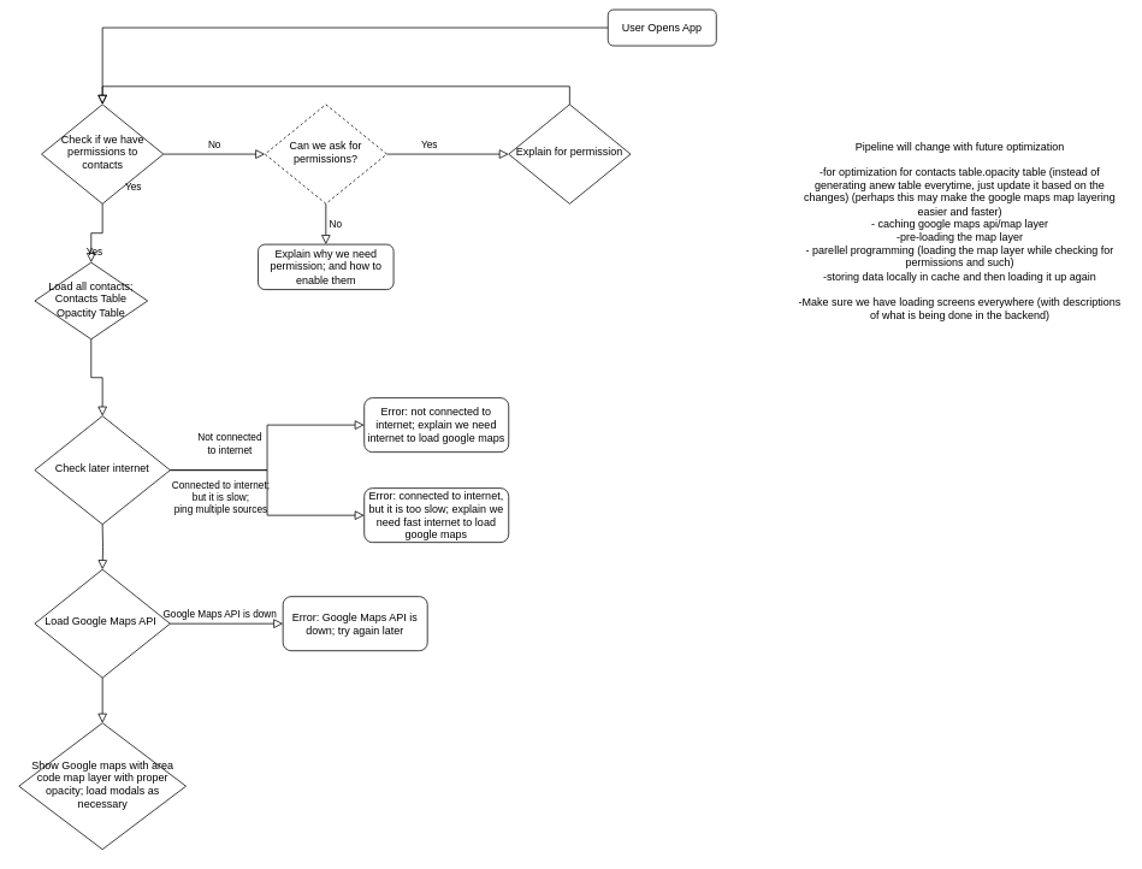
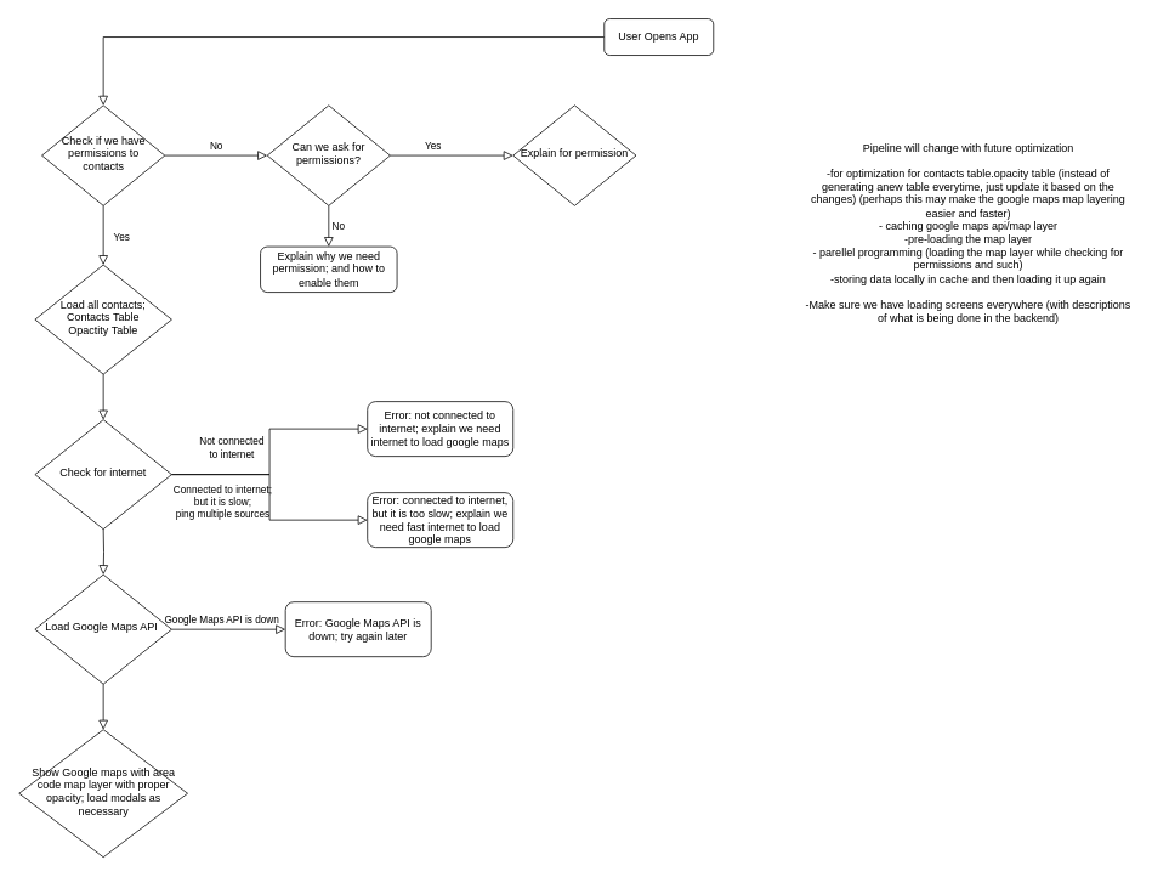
  <mxCell id="0" />
  <mxCell id="1" parent="0" />
  <mxCell id="2" value="" style="rounded=0;html=1;jettySize=auto;orthogonalLoop=1;fontSize=11;endArrow=block;endFill=0;endSize=8;strokeWidth=1;shadow=0;labelBackgroundColor=none;edgeStyle=orthogonalEdgeStyle;" parent="1" source="3" target="6" edge="1"><mxGeometry relative="1" as="geometry" /></mxCell>
- <mxCell id="3" value="User Opens App" style="rounded=1;whiteSpace=wrap;html=1;fontSize=12;glass=0;strokeWidth=1;shadow=0;" parent="1" vertex="1"><mxGeometry x="673" y="10" width="120" height="40" as="geometry" /></mxCell>
+ <mxCell id="3" value="User Opens App" style="rounded=1;whiteSpace=wrap;html=1;fontSize=12;glass=0;strokeWidth=1;shadow=0;" parent="1" vertex="1"><mxGeometry x="663" y="20" width="120" height="40" as="geometry" /></mxCell>
  <mxCell id="4" value="Yes" style="rounded=0;html=1;jettySize=auto;orthogonalLoop=1;fontSize=11;endArrow=block;endFill=0;endSize=8;strokeWidth=1;shadow=0;labelBackgroundColor=none;edgeStyle=orthogonalEdgeStyle;" parent="1" source="6" target="8" edge="1"><mxGeometry x="0.077" y="20" relative="1" as="geometry"><mxPoint as="offset" /></mxGeometry></mxCell>
  <mxCell id="5" value="No" style="edgeStyle=orthogonalEdgeStyle;rounded=0;html=1;jettySize=auto;orthogonalLoop=1;fontSize=11;endArrow=block;endFill=0;endSize=8;strokeWidth=1;shadow=0;labelBackgroundColor=none;entryX=0;entryY=0.5;entryDx=0;entryDy=0;" parent="1" source="6" target="20" edge="1"><mxGeometry y="10" relative="1" as="geometry"><mxPoint as="offset" /><mxPoint x="273" y="170" as="targetPoint" /></mxGeometry></mxCell>
  <mxCell id="6" value="Check if we have permissions&amp;nbsp;to contacts" style="rhombus;whiteSpace=wrap;html=1;shadow=0;fontFamily=Helvetica;fontSize=12;align=center;strokeWidth=1;spacing=6;spacingTop=-4;" parent="1" vertex="1"><mxGeometry x="45.5" y="115" width="135" height="110" as="geometry" /></mxCell>
  <mxCell id="7" value="" style="rounded=0;html=1;jettySize=auto;orthogonalLoop=1;fontSize=11;endArrow=block;endFill=0;endSize=8;strokeWidth=1;shadow=0;labelBackgroundColor=none;edgeStyle=orthogonalEdgeStyle;entryX=0.5;entryY=0;entryDx=0;entryDy=0;" parent="1" source="8" target="9" edge="1"><mxGeometry x="0.333" y="20" relative="1" as="geometry"><mxPoint as="offset" /><mxPoint x="113" y="450" as="targetPoint" /></mxGeometry></mxCell>
- <mxCell id="8" value="Load all contacts;&lt;br&gt;Contacts Table&lt;br&gt;Opactity Table" style="rhombus;whiteSpace=wrap;html=1;shadow=0;fontFamily=Helvetica;fontSize=12;align=center;strokeWidth=1;spacing=6;spacingTop=-4;" parent="1" vertex="1"><mxGeometry x="38" y="290" width="125" height="85" as="geometry" /></mxCell>
- <mxCell id="9" value="Check later internet" style="rhombus;whiteSpace=wrap;html=1;shadow=0;fontFamily=Helvetica;fontSize=12;align=center;strokeWidth=1;spacing=6;spacingTop=-4;" parent="1" vertex="1"><mxGeometry x="38" y="460" width="150" height="120" as="geometry" /></mxCell>
+ <mxCell id="8" value="Load all contacts;&lt;br&gt;Contacts Table&lt;br&gt;Opactity Table" style="rhombus;whiteSpace=wrap;html=1;shadow=0;fontFamily=Helvetica;fontSize=12;align=center;strokeWidth=1;spacing=6;spacingTop=-4;" parent="1" vertex="1"><mxGeometry x="38" y="290" width="150" height="120" as="geometry" /></mxCell>
+ <mxCell id="9" value="Check for internet" style="rhombus;whiteSpace=wrap;html=1;shadow=0;fontFamily=Helvetica;fontSize=12;align=center;strokeWidth=1;spacing=6;spacingTop=-4;" parent="1" vertex="1"><mxGeometry x="38" y="460" width="150" height="120" as="geometry" /></mxCell>
  <mxCell id="10" value="Not connected &lt;br&gt;to&amp;nbsp;internet" style="edgeStyle=orthogonalEdgeStyle;rounded=0;html=1;jettySize=auto;orthogonalLoop=1;fontSize=11;endArrow=block;endFill=0;endSize=8;strokeWidth=1;shadow=0;labelBackgroundColor=none;" parent="1" source="9" target="11" edge="1"><mxGeometry x="0.037" y="42" relative="1" as="geometry"><mxPoint as="offset" /><mxPoint x="213" y="505" as="sourcePoint" /></mxGeometry></mxCell>
  <mxCell id="11" value="Error: not connected to internet; explain we need internet to load google maps" style="rounded=1;whiteSpace=wrap;html=1;fontSize=12;glass=0;strokeWidth=1;shadow=0;" parent="1" vertex="1"><mxGeometry x="403" y="440" width="160" height="60" as="geometry" /></mxCell>
  <mxCell id="12" value="Connected to internet; &lt;br&gt;but it is slow;&lt;br&gt;ping multiple sources" style="edgeStyle=orthogonalEdgeStyle;rounded=0;html=1;jettySize=auto;orthogonalLoop=1;fontSize=11;endArrow=block;endFill=0;endSize=8;strokeWidth=1;shadow=0;labelBackgroundColor=none;exitX=1;exitY=0.5;exitDx=0;exitDy=0;" parent="1" source="9" target="13" edge="1"><mxGeometry x="0.036" y="-52" relative="1" as="geometry"><mxPoint as="offset" /><mxPoint x="197.957" y="529.966" as="sourcePoint" /></mxGeometry></mxCell>
  <mxCell id="13" value="Error: connected to internet, but it is too slow; explain we need fast internet to load google maps" style="rounded=1;whiteSpace=wrap;html=1;fontSize=12;glass=0;strokeWidth=1;shadow=0;" parent="1" vertex="1"><mxGeometry x="403" y="540" width="160" height="60" as="geometry" /></mxCell>
  <mxCell id="14" value="" style="rounded=0;html=1;jettySize=auto;orthogonalLoop=1;fontSize=11;endArrow=block;endFill=0;endSize=8;strokeWidth=1;shadow=0;labelBackgroundColor=none;edgeStyle=orthogonalEdgeStyle;entryX=0.5;entryY=0;entryDx=0;entryDy=0;" parent="1" target="15" edge="1"><mxGeometry x="0.333" y="20" relative="1" as="geometry"><mxPoint as="offset" /><mxPoint x="113" y="580" as="sourcePoint" /><mxPoint x="113" y="620" as="targetPoint" /></mxGeometry></mxCell>
  <mxCell id="15" value="Load Google Maps API&amp;nbsp;" style="rhombus;whiteSpace=wrap;html=1;shadow=0;fontFamily=Helvetica;fontSize=12;align=center;strokeWidth=1;spacing=6;spacingTop=-4;" parent="1" vertex="1"><mxGeometry x="38" y="630" width="150" height="120" as="geometry" /></mxCell>
  <mxCell id="16" value="Google Maps API is down" style="edgeStyle=orthogonalEdgeStyle;rounded=0;html=1;jettySize=auto;orthogonalLoop=1;fontSize=11;endArrow=block;endFill=0;endSize=8;strokeWidth=1;shadow=0;labelBackgroundColor=none;" parent="1" source="15" target="17" edge="1"><mxGeometry x="-0.116" y="10" relative="1" as="geometry"><mxPoint as="offset" /><mxPoint x="213" y="675" as="sourcePoint" /></mxGeometry></mxCell>
  <mxCell id="17" value="Error: Google Maps API is down; try again later" style="rounded=1;whiteSpace=wrap;html=1;fontSize=12;glass=0;strokeWidth=1;shadow=0;" parent="1" vertex="1"><mxGeometry x="313" y="660" width="160" height="60" as="geometry" /></mxCell>
  <mxCell id="18" value="" style="rounded=0;html=1;jettySize=auto;orthogonalLoop=1;fontSize=11;endArrow=block;endFill=0;endSize=8;strokeWidth=1;shadow=0;labelBackgroundColor=none;edgeStyle=orthogonalEdgeStyle;entryX=0.5;entryY=0;entryDx=0;entryDy=0;exitX=0.5;exitY=1;exitDx=0;exitDy=0;" parent="1" source="15" target="19" edge="1"><mxGeometry x="0.333" y="20" relative="1" as="geometry"><mxPoint as="offset" /><mxPoint x="113" y="770" as="sourcePoint" /><mxPoint x="113" y="790" as="targetPoint" /></mxGeometry></mxCell>
  <mxCell id="19" value="Show Google maps with area code map layer with proper opacity; load modals as necessary" style="rhombus;whiteSpace=wrap;html=1;shadow=0;fontFamily=Helvetica;fontSize=12;align=center;strokeWidth=1;spacing=6;spacingTop=-4;" parent="1" vertex="1"><mxGeometry x="20.5" y="800" width="185" height="140" as="geometry" /></mxCell>
- <mxCell id="20" value="Can we ask for permissions?" style="rhombus;whiteSpace=wrap;html=1;shadow=0;fontFamily=Helvetica;fontSize=12;align=center;strokeWidth=1;spacing=6;spacingTop=-4;dashed=1;" vertex="1" parent="1"><mxGeometry x="293" y="115" width="135" height="110" as="geometry" /></mxCell>
+ <mxCell id="20" value="Can we ask for permissions?" style="rhombus;whiteSpace=wrap;html=1;shadow=0;fontFamily=Helvetica;fontSize=12;align=center;strokeWidth=1;spacing=6;spacingTop=-4;" vertex="1" parent="1"><mxGeometry x="293" y="115" width="135" height="110" as="geometry" /></mxCell>
  <mxCell id="21" value="Explain why we need permission; and how to enable them" style="rounded=1;whiteSpace=wrap;html=1;fontSize=12;glass=0;strokeWidth=1;shadow=0;" vertex="1" parent="1"><mxGeometry x="285.5" y="270" width="150" height="50" as="geometry" /></mxCell>
  <mxCell id="22" value="Yes" style="edgeStyle=orthogonalEdgeStyle;rounded=0;html=1;jettySize=auto;orthogonalLoop=1;fontSize=11;endArrow=block;endFill=0;endSize=8;strokeWidth=1;shadow=0;labelBackgroundColor=none;entryX=0;entryY=0.5;entryDx=0;entryDy=0;exitX=1;exitY=0.5;exitDx=0;exitDy=0;verticalAlign=middle;" edge="1" parent="1" source="20" target="23"><mxGeometry x="0.59" y="61" relative="1" as="geometry"><mxPoint x="-60" y="51" as="offset" /><mxPoint x="450.5" y="169.5" as="sourcePoint" /><mxPoint x="563" y="169.5" as="targetPoint" /></mxGeometry></mxCell>
  <mxCell id="23" value="Explain for permission" style="rhombus;whiteSpace=wrap;html=1;shadow=0;fontFamily=Helvetica;fontSize=12;align=center;strokeWidth=1;spacing=6;spacingTop=-4;" vertex="1" parent="1"><mxGeometry x="563" y="115" width="135" height="110" as="geometry" /></mxCell>
- <mxCell id="24" value="Yes" style="edgeStyle=orthogonalEdgeStyle;rounded=0;html=1;jettySize=auto;orthogonalLoop=1;fontSize=11;endArrow=block;endFill=0;endSize=8;strokeWidth=1;shadow=0;labelBackgroundColor=none;exitX=0.5;exitY=0;exitDx=0;exitDy=0;verticalAlign=middle;entryX=0.5;entryY=0;entryDx=0;entryDy=0;" edge="1" parent="1" source="23" target="6"><mxGeometry x="0.59" y="61" relative="1" as="geometry"><mxPoint x="-60" y="51" as="offset" /><mxPoint x="453" y="100" as="sourcePoint" /><mxPoint x="83" y="80" as="targetPoint" /></mxGeometry></mxCell>
  <mxCell id="25" value="No" style="edgeStyle=orthogonalEdgeStyle;rounded=0;html=1;jettySize=auto;orthogonalLoop=1;fontSize=11;endArrow=block;endFill=0;endSize=8;strokeWidth=1;shadow=0;labelBackgroundColor=none;entryX=0.5;entryY=0;entryDx=0;entryDy=0;exitX=0.5;exitY=1;exitDx=0;exitDy=0;" edge="1" parent="1" source="20" target="21"><mxGeometry y="10" relative="1" as="geometry"><mxPoint as="offset" /><mxPoint x="190.5" y="180" as="sourcePoint" /><mxPoint x="303" y="180" as="targetPoint" /></mxGeometry></mxCell>
  <mxCell id="26" value="Pipeline will change with future optimization&lt;br&gt;&lt;br&gt;-for optimization for contacts table.opacity table (instead of generating anew table everytime, just update it based on the changes) (perhaps this may make the google maps map layering easier and faster)&lt;br&gt;- caching google maps api/map layer&lt;br&gt;-pre-loading the map layer&lt;br&gt;- parellel programming (loading the map layer while checking for permissions and such)&lt;br&gt;-storing data locally in cache and then loading it up again&lt;br&gt;&lt;br&gt;-Make sure we have loading screens everywhere (with descriptions of what is being done in the backend)" style="text;html=1;strokeColor=none;fillColor=none;align=center;verticalAlign=middle;whiteSpace=wrap;rounded=0;" vertex="1" parent="1"><mxGeometry x="883" y="110" width="360" height="290" as="geometry" /></mxCell>
